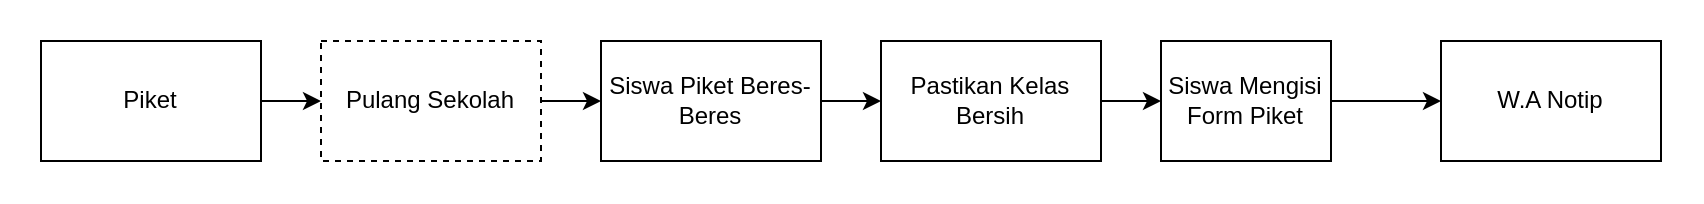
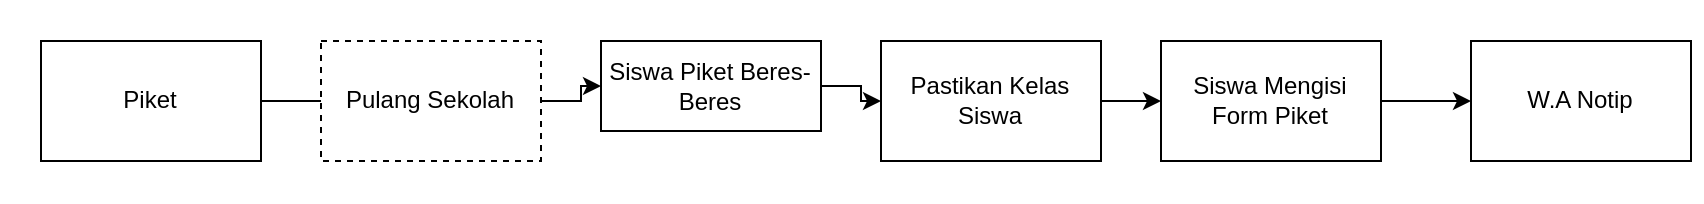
  <mxCell id="0" />
  <mxCell id="1" parent="0" />
- <mxCell id="2" value="" style="edgeStyle=orthogonalEdgeStyle;rounded=0;orthogonalLoop=1;jettySize=auto;html=1;" edge="1" parent="1" source="3" target="5"><mxGeometry relative="1" as="geometry" /></mxCell>
+ <mxCell id="2" value="" style="edgeStyle=orthogonalEdgeStyle;rounded=0;orthogonalLoop=1;jettySize=auto;html=1;endArrow=none;" edge="1" parent="1" source="3" target="5"><mxGeometry relative="1" as="geometry" /></mxCell>
  <mxCell id="3" value="Piket" style="rounded=0;whiteSpace=wrap;html=1;" vertex="1" parent="1"><mxGeometry x="20" y="20" width="110" height="60" as="geometry" /></mxCell>
  <mxCell id="4" value="" style="edgeStyle=orthogonalEdgeStyle;rounded=0;orthogonalLoop=1;jettySize=auto;html=1;" edge="1" parent="1" source="5" target="7"><mxGeometry relative="1" as="geometry" /></mxCell>
  <mxCell id="5" value="Pulang Sekolah" style="rounded=0;whiteSpace=wrap;html=1;dashed=1;" vertex="1" parent="1"><mxGeometry x="160" y="20" width="110" height="60" as="geometry" /></mxCell>
  <mxCell id="6" value="" style="edgeStyle=orthogonalEdgeStyle;rounded=0;orthogonalLoop=1;jettySize=auto;html=1;" edge="1" parent="1" source="7" target="9"><mxGeometry relative="1" as="geometry" /></mxCell>
- <mxCell id="7" value="Siswa Piket Beres-Beres" style="rounded=0;whiteSpace=wrap;html=1;" vertex="1" parent="1"><mxGeometry x="300" y="20" width="110" height="60" as="geometry" /></mxCell>
+ <mxCell id="7" value="Siswa Piket Beres-Beres" style="rounded=0;whiteSpace=wrap;html=1;" vertex="1" parent="1"><mxGeometry x="300" y="20" width="110" height="45" as="geometry" /></mxCell>
  <mxCell id="8" value="" style="edgeStyle=orthogonalEdgeStyle;rounded=0;orthogonalLoop=1;jettySize=auto;html=1;" edge="1" parent="1" source="9" target="11"><mxGeometry relative="1" as="geometry" /></mxCell>
- <mxCell id="9" value="Pastikan Kelas Bersih" style="rounded=0;whiteSpace=wrap;html=1;" vertex="1" parent="1"><mxGeometry x="440" y="20" width="110" height="60" as="geometry" /></mxCell>
+ <mxCell id="9" value="Pastikan Kelas Siswa" style="rounded=0;whiteSpace=wrap;html=1;" vertex="1" parent="1"><mxGeometry x="440" y="20" width="110" height="60" as="geometry" /></mxCell>
  <mxCell id="10" value="" style="edgeStyle=orthogonalEdgeStyle;rounded=0;orthogonalLoop=1;jettySize=auto;html=1;" edge="1" parent="1" source="11" target="12"><mxGeometry relative="1" as="geometry" /></mxCell>
- <mxCell id="11" value="Siswa Mengisi Form Piket" style="rounded=0;whiteSpace=wrap;html=1;" vertex="1" parent="1"><mxGeometry x="580" y="20" width="85" height="60" as="geometry" /></mxCell>
- <mxCell id="12" value="W.A Notip" style="rounded=0;whiteSpace=wrap;html=1;" vertex="1" parent="1"><mxGeometry x="720" y="20" width="110" height="60" as="geometry" /></mxCell>
+ <mxCell id="11" value="Siswa Mengisi Form Piket" style="rounded=0;whiteSpace=wrap;html=1;" vertex="1" parent="1"><mxGeometry x="580" y="20" width="110" height="60" as="geometry" /></mxCell>
+ <mxCell id="12" value="W.A Notip" style="rounded=0;whiteSpace=wrap;html=1;" vertex="1" parent="1"><mxGeometry x="735" y="20" width="110" height="60" as="geometry" /></mxCell>
